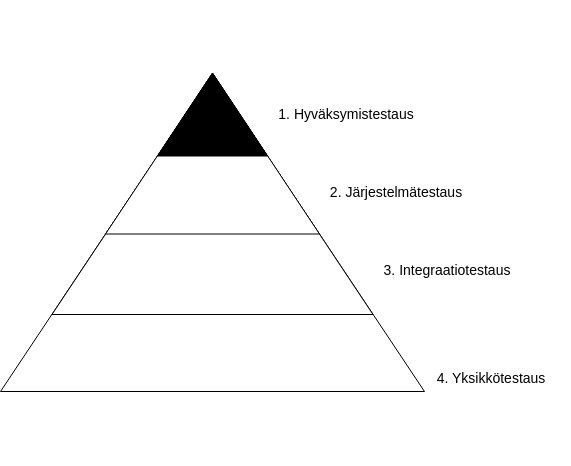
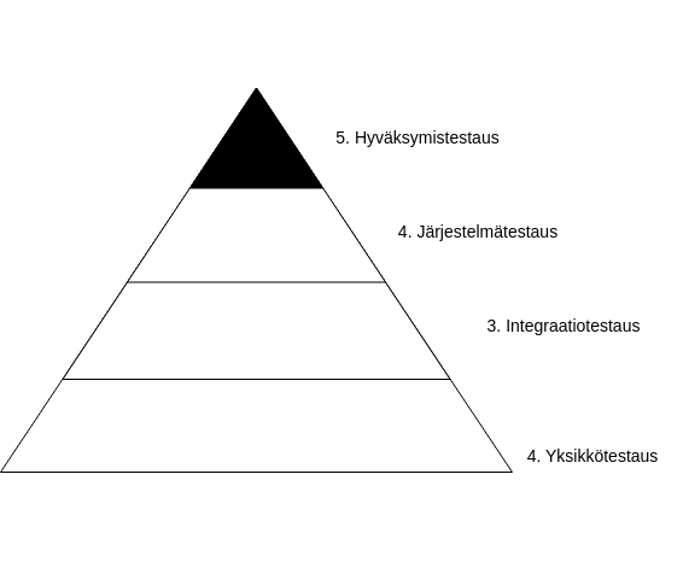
  <mxCell id="0" />
  <mxCell id="1" parent="0" />
  <mxCell id="2" value="" style="triangle;whiteSpace=wrap;html=1;rotation=-90;" vertex="1" parent="1"><mxGeometry x="20" y="20" width="318" height="424" as="geometry" /></mxCell>
  <mxCell id="3" value="" style="triangle;whiteSpace=wrap;html=1;rotation=-90;" vertex="1" parent="1"><mxGeometry x="58.5" y="33" width="241" height="321" as="geometry" /></mxCell>
  <mxCell id="4" value="" style="triangle;whiteSpace=wrap;html=1;rotation=-90;" vertex="1" parent="1"><mxGeometry x="98.5" y="46" width="161" height="214" as="geometry" /></mxCell>
  <mxCell id="5" value="" style="triangle;whiteSpace=wrap;html=1;rotation=-90;fillColor=#000000;" vertex="1" parent="1"><mxGeometry x="137.5" y="59" width="83" height="110" as="geometry" /></mxCell>
- <mxCell id="6" value="&lt;div style=&quot;font-size: 14px;&quot;&gt;1. Hyväksymistestaus&lt;/div&gt;" style="text;html=1;strokeColor=none;fillColor=none;align=center;verticalAlign=middle;whiteSpace=wrap;rounded=0;fontSize=14;" vertex="1" parent="1"><mxGeometry x="240" y="104" width="146" height="20" as="geometry" /></mxCell>
- <mxCell id="7" value="2. Järjestelmätestaus" style="text;html=1;strokeColor=none;fillColor=none;align=center;verticalAlign=middle;whiteSpace=wrap;rounded=0;fontSize=14;" vertex="1" parent="1"><mxGeometry x="290" y="182" width="146" height="20" as="geometry" /></mxCell>
- <mxCell id="8" value="&lt;div style=&quot;font-size: 14px;&quot;&gt;3. Integraatiotestaus&lt;/div&gt;" style="text;html=1;strokeColor=none;fillColor=none;align=center;verticalAlign=middle;whiteSpace=wrap;rounded=0;fontSize=14;" vertex="1" parent="1"><mxGeometry x="346" y="260" width="136" height="20" as="geometry" /></mxCell>
+ <mxCell id="6" value="&lt;div style=&quot;font-size: 14px;&quot;&gt;5. Hyväksymistestaus&lt;/div&gt;" style="text;html=1;strokeColor=none;fillColor=none;align=center;verticalAlign=middle;whiteSpace=wrap;rounded=0;fontSize=14;" vertex="1" parent="1"><mxGeometry x="240" y="104" width="146" height="20" as="geometry" /></mxCell>
+ <mxCell id="7" value="4. Järjestelmätestaus" style="text;html=1;strokeColor=none;fillColor=none;align=center;verticalAlign=middle;whiteSpace=wrap;rounded=0;fontSize=14;" vertex="1" parent="1"><mxGeometry x="290" y="182" width="146" height="20" as="geometry" /></mxCell>
+ <mxCell id="8" value="&lt;div style=&quot;font-size: 14px;&quot;&gt;3. Integraatiotestaus&lt;/div&gt;" style="text;html=1;strokeColor=none;fillColor=none;align=center;verticalAlign=middle;whiteSpace=wrap;rounded=0;fontSize=14;" vertex="1" parent="1"><mxGeometry x="366" y="260" width="136" height="20" as="geometry" /></mxCell>
  <mxCell id="9" value="4. Yksikkötestaus" style="text;html=1;strokeColor=none;fillColor=none;align=center;verticalAlign=middle;whiteSpace=wrap;rounded=0;fontSize=14;" vertex="1" parent="1"><mxGeometry x="400" y="368" width="116" height="20" as="geometry" /></mxCell>
